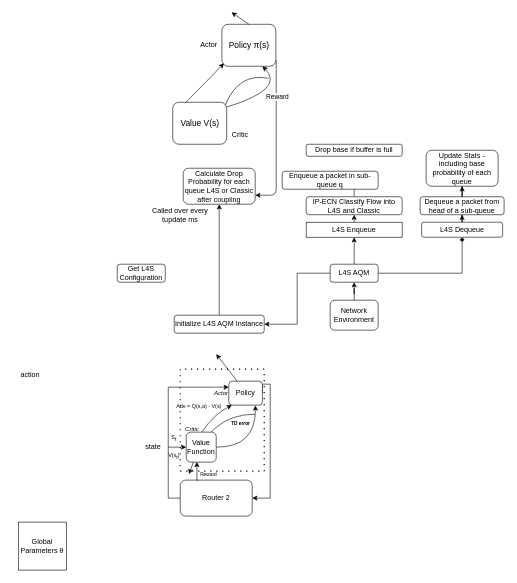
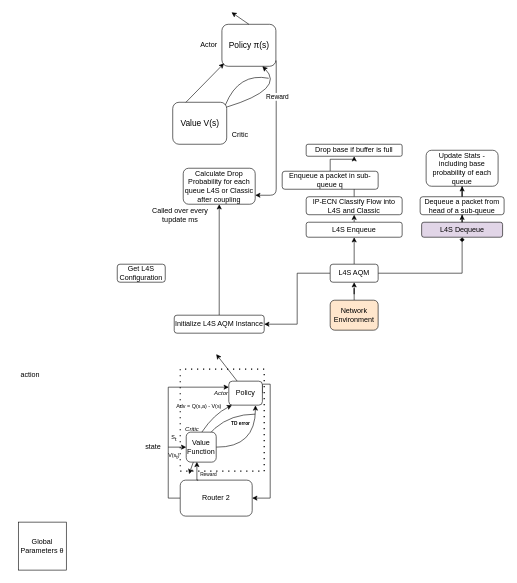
  <mxCell id="0" />
  <mxCell id="1" parent="0" />
  <mxCell id="2" style="edgeStyle=orthogonalEdgeStyle;rounded=0;orthogonalLoop=1;jettySize=auto;html=1;entryX=0.5;entryY=1;entryDx=0;entryDy=0;" edge="1" parent="1" source="5" target="56"><mxGeometry relative="1" as="geometry" /></mxCell>
  <mxCell id="3" style="edgeStyle=orthogonalEdgeStyle;rounded=0;orthogonalLoop=1;jettySize=auto;html=1;endArrow=diamond;" edge="1" parent="1" source="5" target="19"><mxGeometry relative="1" as="geometry" /></mxCell>
  <mxCell id="4" style="edgeStyle=orthogonalEdgeStyle;rounded=0;orthogonalLoop=1;jettySize=auto;html=1;entryX=1;entryY=0.5;entryDx=0;entryDy=0;" edge="1" parent="1" source="5" target="9"><mxGeometry relative="1" as="geometry" /></mxCell>
  <mxCell id="5" value="L4S AQM" style="rounded=1;whiteSpace=wrap;html=1;" parent="1" vertex="1"><mxGeometry x="550" y="440" width="80" height="30" as="geometry" /></mxCell>
  <mxCell id="6" style="edgeStyle=orthogonalEdgeStyle;rounded=0;orthogonalLoop=1;jettySize=auto;html=1;" parent="1" source="7" target="5" edge="1"><mxGeometry relative="1" as="geometry" /></mxCell>
- <mxCell id="7" value="Network Environment" style="rounded=1;whiteSpace=wrap;html=1;" parent="1" vertex="1"><mxGeometry x="550" y="500" width="80" height="50" as="geometry" /></mxCell>
+ <mxCell id="7" value="Network Environment" style="rounded=1;whiteSpace=wrap;html=1;fillColor=#ffe6cc;" parent="1" vertex="1"><mxGeometry x="550" y="500" width="80" height="50" as="geometry" /></mxCell>
  <mxCell id="8" style="edgeStyle=orthogonalEdgeStyle;rounded=0;orthogonalLoop=1;jettySize=auto;html=1;entryX=0.5;entryY=1;entryDx=0;entryDy=0;" edge="1" parent="1" source="9" target="16"><mxGeometry relative="1" as="geometry" /></mxCell>
  <mxCell id="9" value="Initialize L4S AQM Instance" style="rounded=1;whiteSpace=wrap;html=1;" parent="1" vertex="1"><mxGeometry x="290" y="525" width="150" height="30" as="geometry" /></mxCell>
  <mxCell id="10" value="Get L4S Configuration" style="rounded=1;whiteSpace=wrap;html=1;" parent="1" vertex="1"><mxGeometry x="195" y="440" width="80" height="30" as="geometry" /></mxCell>
  <mxCell id="11" style="edgeStyle=orthogonalEdgeStyle;rounded=0;orthogonalLoop=1;jettySize=auto;html=1;exitX=0.5;exitY=0;exitDx=0;exitDy=0;entryX=0.5;entryY=1;entryDx=0;entryDy=0;" edge="1" parent="1" source="12" target="14"><mxGeometry relative="1" as="geometry" /></mxCell>
  <mxCell id="12" value="IP-ECN Classify Flow into L4S and Classic" style="rounded=1;whiteSpace=wrap;html=1;" parent="1" vertex="1"><mxGeometry x="510" y="327.5" width="160" height="30" as="geometry" /></mxCell>
+ <mxCell id="13" style="edgeStyle=orthogonalEdgeStyle;rounded=0;orthogonalLoop=1;jettySize=auto;html=1;exitX=0.5;exitY=0;exitDx=0;exitDy=0;" edge="1" parent="1" source="14" target="15"><mxGeometry relative="1" as="geometry" /></mxCell>
  <mxCell id="14" value="Enqueue a packet in sub-queue q" style="rounded=1;whiteSpace=wrap;html=1;" parent="1" vertex="1"><mxGeometry x="470" y="285" width="160" height="30" as="geometry" /></mxCell>
  <mxCell id="15" value="Drop base if buffer is full" style="rounded=1;whiteSpace=wrap;html=1;fontSize=12;" parent="1" vertex="1"><mxGeometry x="510" y="240" width="160" height="20" as="geometry" /></mxCell>
  <mxCell id="16" value="Calculate Drop Probability for each queue L4S or Classic after coupling" style="rounded=1;whiteSpace=wrap;html=1;" parent="1" vertex="1"><mxGeometry x="305" y="280" width="120" height="60" as="geometry" /></mxCell>
  <mxCell id="17" value="Called over every tupdate ms" style="text;html=1;align=center;verticalAlign=middle;whiteSpace=wrap;rounded=0;" parent="1" vertex="1"><mxGeometry x="250" y="342.5" width="100" height="30" as="geometry" /></mxCell>
  <mxCell id="18" style="edgeStyle=orthogonalEdgeStyle;rounded=0;orthogonalLoop=1;jettySize=auto;html=1;" parent="1" source="19" target="21" edge="1"><mxGeometry relative="1" as="geometry" /></mxCell>
- <mxCell id="19" value="L4S Dequeue" style="rounded=1;whiteSpace=wrap;html=1;" parent="1" vertex="1"><mxGeometry x="702.5" y="370" width="135" height="25" as="geometry" /></mxCell>
+ <mxCell id="19" value="L4S Dequeue" style="rounded=1;whiteSpace=wrap;html=1;fillColor=#e1d5e7;" parent="1" vertex="1"><mxGeometry x="702.5" y="370" width="135" height="25" as="geometry" /></mxCell>
  <mxCell id="20" style="edgeStyle=orthogonalEdgeStyle;rounded=0;orthogonalLoop=1;jettySize=auto;html=1;" parent="1" source="21" target="22" edge="1"><mxGeometry relative="1" as="geometry" /></mxCell>
  <mxCell id="21" value="Dequeue a packet from head of a sub-queue" style="rounded=1;whiteSpace=wrap;html=1;" parent="1" vertex="1"><mxGeometry x="700" y="327.5" width="140" height="30" as="geometry" /></mxCell>
  <mxCell id="22" value="Update Stats - including base probability of each queue" style="rounded=1;whiteSpace=wrap;html=1;" parent="1" vertex="1"><mxGeometry x="710" y="250" width="120" height="60" as="geometry" /></mxCell>
  <mxCell id="23" value="Value V(s)" style="rounded=1;whiteSpace=wrap;html=1;fontSize=14;" vertex="1" parent="1"><mxGeometry x="287.5" y="170" width="90" height="70" as="geometry" /></mxCell>
  <mxCell id="24" value="Policy&amp;nbsp;π(s)" style="rounded=1;whiteSpace=wrap;html=1;fontSize=14;" vertex="1" parent="1"><mxGeometry x="369.5" y="40" width="90" height="70" as="geometry" /></mxCell>
  <mxCell id="25" value="" style="endArrow=classic;html=1;rounded=0;entryX=0.75;entryY=1;entryDx=0;entryDy=0;curved=1;" edge="1" parent="1" target="24"><mxGeometry width="50" height="50" relative="1" as="geometry"><mxPoint x="377.5" y="178" as="sourcePoint" /><mxPoint x="427.5" y="128" as="targetPoint" /><Array as="points"><mxPoint x="475.5" y="148" /></Array></mxGeometry></mxCell>
  <mxCell id="26" value="" style="endArrow=classic;html=1;rounded=0;exitX=0.5;exitY=0;exitDx=0;exitDy=0;" edge="1" parent="1" source="24"><mxGeometry width="50" height="50" relative="1" as="geometry"><mxPoint x="295.5" y="30" as="sourcePoint" /><mxPoint x="385.5" y="20" as="targetPoint" /></mxGeometry></mxCell>
  <mxCell id="27" value="" style="endArrow=none;html=1;rounded=0;endFill=0;curved=1;exitX=0.976;exitY=0.062;exitDx=0;exitDy=0;exitPerimeter=0;" edge="1" parent="1" source="23"><mxGeometry width="50" height="50" relative="1" as="geometry"><mxPoint x="377.5" y="180" as="sourcePoint" /><mxPoint x="447.5" y="130" as="targetPoint" /><Array as="points"><mxPoint x="397.5" y="120" /></Array></mxGeometry></mxCell>
  <mxCell id="28" value="Actor" style="text;html=1;align=center;verticalAlign=middle;whiteSpace=wrap;rounded=0;" vertex="1" parent="1"><mxGeometry x="317.5" y="60" width="60" height="30" as="geometry" /></mxCell>
  <mxCell id="29" value="Critic" style="text;html=1;align=center;verticalAlign=middle;whiteSpace=wrap;rounded=0;" vertex="1" parent="1"><mxGeometry x="369.5" y="210" width="60" height="30" as="geometry" /></mxCell>
  <mxCell id="30" value="" style="endArrow=classic;html=1;rounded=0;entryX=0.039;entryY=0.931;entryDx=0;entryDy=0;entryPerimeter=0;" edge="1" parent="1" target="24"><mxGeometry width="50" height="50" relative="1" as="geometry"><mxPoint x="309.5" y="170" as="sourcePoint" /><mxPoint x="359.5" y="120" as="targetPoint" /></mxGeometry></mxCell>
  <mxCell id="31" style="edgeStyle=orthogonalEdgeStyle;rounded=1;orthogonalLoop=1;jettySize=auto;html=1;exitX=1;exitY=0.75;exitDx=0;exitDy=0;entryX=1.006;entryY=0.863;entryDx=0;entryDy=0;entryPerimeter=0;startArrow=classic;startFill=1;endArrow=none;endFill=0;curved=0;" edge="1" parent="1" source="16" target="24"><mxGeometry relative="1" as="geometry"><Array as="points"><mxPoint x="460" y="325" /></Array></mxGeometry></mxCell>
  <mxCell id="32" value="Reward" style="edgeLabel;html=1;align=center;verticalAlign=middle;resizable=0;points=[];" vertex="1" connectable="0" parent="31"><mxGeometry x="0.54" y="-1" relative="1" as="geometry"><mxPoint as="offset" /></mxGeometry></mxCell>
  <mxCell id="33" value="action" style="text;html=1;align=center;verticalAlign=middle;whiteSpace=wrap;rounded=0;" vertex="1" parent="1"><mxGeometry x="20" y="609" width="60" height="30" as="geometry" /></mxCell>
  <mxCell id="34" value="Global Parameters&amp;nbsp;θ" style="whiteSpace=wrap;html=1;aspect=fixed;" vertex="1" parent="1"><mxGeometry x="30" y="870" width="80" height="80" as="geometry" /></mxCell>
  <mxCell id="35" style="edgeStyle=orthogonalEdgeStyle;rounded=0;orthogonalLoop=1;jettySize=auto;html=1;exitX=0;exitY=0.5;exitDx=0;exitDy=0;entryX=0;entryY=0.25;entryDx=0;entryDy=0;" edge="1" parent="1" source="36" target="47"><mxGeometry relative="1" as="geometry" /></mxCell>
  <mxCell id="36" value="Router 2" style="rounded=1;whiteSpace=wrap;html=1;" vertex="1" parent="1"><mxGeometry x="300" y="800" width="120" height="60" as="geometry" /></mxCell>
  <mxCell id="37" style="edgeStyle=orthogonalEdgeStyle;rounded=0;orthogonalLoop=1;jettySize=auto;html=1;exitX=0;exitY=0.5;exitDx=0;exitDy=0;endArrow=none;endFill=0;startArrow=classic;startFill=1;" edge="1" parent="1"><mxGeometry relative="1" as="geometry"><mxPoint x="280" y="745" as="targetPoint" /><mxPoint x="310" y="745" as="sourcePoint" /></mxGeometry></mxCell>
  <mxCell id="38" style="rounded=0;orthogonalLoop=1;jettySize=auto;html=1;exitX=1;exitY=0.5;exitDx=0;exitDy=0;entryX=0.793;entryY=1.011;entryDx=0;entryDy=0;edgeStyle=orthogonalEdgeStyle;curved=1;entryPerimeter=0;" edge="1" parent="1" target="47"><mxGeometry relative="1" as="geometry"><mxPoint x="360" y="745" as="sourcePoint" /></mxGeometry></mxCell>
  <mxCell id="39" style="edgeStyle=orthogonalEdgeStyle;rounded=0;orthogonalLoop=1;jettySize=auto;html=1;entryX=1;entryY=0.5;entryDx=0;entryDy=0;exitX=1;exitY=0.5;exitDx=0;exitDy=0;" edge="1" parent="1" source="47" target="36"><mxGeometry relative="1" as="geometry"><Array as="points"><mxPoint x="450" y="640" /><mxPoint x="450" y="830" /></Array></mxGeometry></mxCell>
  <mxCell id="40" value="V(s&lt;sub style=&quot;font-size: 9px;&quot;&gt;t&lt;/sub&gt;)" style="text;html=1;align=center;verticalAlign=middle;whiteSpace=wrap;rounded=0;fontSize=9;" vertex="1" parent="1"><mxGeometry x="275" y="750" width="30" height="20" as="geometry" /></mxCell>
  <mxCell id="41" value="S&lt;sub style=&quot;font-size: 9px;&quot;&gt;t&lt;/sub&gt;" style="text;html=1;align=center;verticalAlign=middle;whiteSpace=wrap;rounded=0;fontSize=9;" vertex="1" parent="1"><mxGeometry x="280" y="720" width="20" height="20" as="geometry" /></mxCell>
  <mxCell id="42" value="" style="endArrow=classic;html=1;rounded=0;exitX=0.25;exitY=0;exitDx=0;exitDy=0;" edge="1" parent="1" source="47"><mxGeometry width="50" height="50" relative="1" as="geometry"><mxPoint x="280" y="610" as="sourcePoint" /><mxPoint x="360" y="590" as="targetPoint" /></mxGeometry></mxCell>
  <mxCell id="43" style="edgeStyle=orthogonalEdgeStyle;rounded=0;orthogonalLoop=1;jettySize=auto;html=1;exitX=0.25;exitY=0;exitDx=0;exitDy=0;entryX=0.355;entryY=0.99;entryDx=0;entryDy=0;entryPerimeter=0;" edge="1" parent="1" source="36"><mxGeometry relative="1" as="geometry"><mxPoint x="327.75" y="769.5" as="targetPoint" /></mxGeometry></mxCell>
  <mxCell id="44" value="Reward" style="text;html=1;align=center;verticalAlign=middle;whiteSpace=wrap;rounded=0;fontSize=8;" vertex="1" parent="1"><mxGeometry x="325" y="780" width="45" height="20" as="geometry" /></mxCell>
  <mxCell id="45" value="state" style="text;html=1;align=center;verticalAlign=middle;whiteSpace=wrap;rounded=0;" vertex="1" parent="1"><mxGeometry x="240" y="735" width="30" height="20" as="geometry" /></mxCell>
  <mxCell id="46" value="" style="swimlane;startSize=0;dashed=1;dashPattern=1 4;rounded=1;strokeWidth=2;" vertex="1" parent="1"><mxGeometry x="300" y="615" width="140" height="170" as="geometry" /></mxCell>
  <mxCell id="47" value="Policy" style="rounded=1;whiteSpace=wrap;html=1;" vertex="1" parent="46"><mxGeometry x="81" y="20" width="56" height="40" as="geometry" /></mxCell>
  <mxCell id="48" value="Critic" style="text;html=1;align=center;verticalAlign=middle;whiteSpace=wrap;rounded=0;fontSize=10;fontStyle=2" vertex="1" parent="46"><mxGeometry x="5" y="95" width="30" height="10" as="geometry" /></mxCell>
  <mxCell id="49" value="" style="endArrow=classic;html=1;rounded=0;curved=1;" edge="1" parent="46"><mxGeometry width="50" height="50" relative="1" as="geometry"><mxPoint x="125" y="75" as="sourcePoint" /><mxPoint x="15" y="175" as="targetPoint" /><Array as="points"><mxPoint x="45" y="75" /></Array></mxGeometry></mxCell>
  <mxCell id="50" value="TD error" style="text;html=1;align=center;verticalAlign=middle;whiteSpace=wrap;rounded=0;fontSize=8;fontStyle=1" vertex="1" parent="46"><mxGeometry x="81" y="85" width="40" height="10" as="geometry" /></mxCell>
  <mxCell id="51" value="&lt;span style=&quot;font-weight: normal; font-size: 9px;&quot;&gt;Adv = Q(s,a) - V(s)&lt;/span&gt;" style="text;html=1;align=center;verticalAlign=middle;whiteSpace=wrap;rounded=0;fontSize=9;fontStyle=1" vertex="1" parent="46"><mxGeometry x="-8" y="55" width="79" height="15" as="geometry" /></mxCell>
  <mxCell id="52" value="Actor" style="text;html=1;align=center;verticalAlign=middle;whiteSpace=wrap;rounded=0;fontStyle=2;fontSize=10;" vertex="1" parent="46"><mxGeometry x="56" y="35" width="25" height="10" as="geometry" /></mxCell>
  <mxCell id="53" value="" style="endArrow=classic;html=1;rounded=0;entryX=0.094;entryY=1.004;entryDx=0;entryDy=0;entryPerimeter=0;curved=1;" edge="1" parent="46" target="47"><mxGeometry width="50" height="50" relative="1" as="geometry"><mxPoint x="36" y="105" as="sourcePoint" /><mxPoint x="86" y="55" as="targetPoint" /><Array as="points"><mxPoint x="56" y="75" /></Array></mxGeometry></mxCell>
  <mxCell id="54" value="Value Function" style="rounded=1;whiteSpace=wrap;html=1;" vertex="1" parent="1"><mxGeometry x="310" y="720" width="50" height="50" as="geometry" /></mxCell>
  <mxCell id="55" style="edgeStyle=orthogonalEdgeStyle;rounded=0;orthogonalLoop=1;jettySize=auto;html=1;exitX=0.5;exitY=0;exitDx=0;exitDy=0;entryX=0.5;entryY=1;entryDx=0;entryDy=0;" edge="1" parent="1" source="56" target="12"><mxGeometry relative="1" as="geometry" /></mxCell>
- <mxCell id="56" value="L4S Enqueue" style="whiteSpace=wrap;html=1;rounded=0;" parent="1" vertex="1"><mxGeometry x="510" y="370" width="160" height="25" as="geometry" /></mxCell>
+ <mxCell id="56" value="L4S Enqueue" style="rounded=1;whiteSpace=wrap;html=1;" parent="1" vertex="1"><mxGeometry x="510" y="370" width="160" height="25" as="geometry" /></mxCell>
